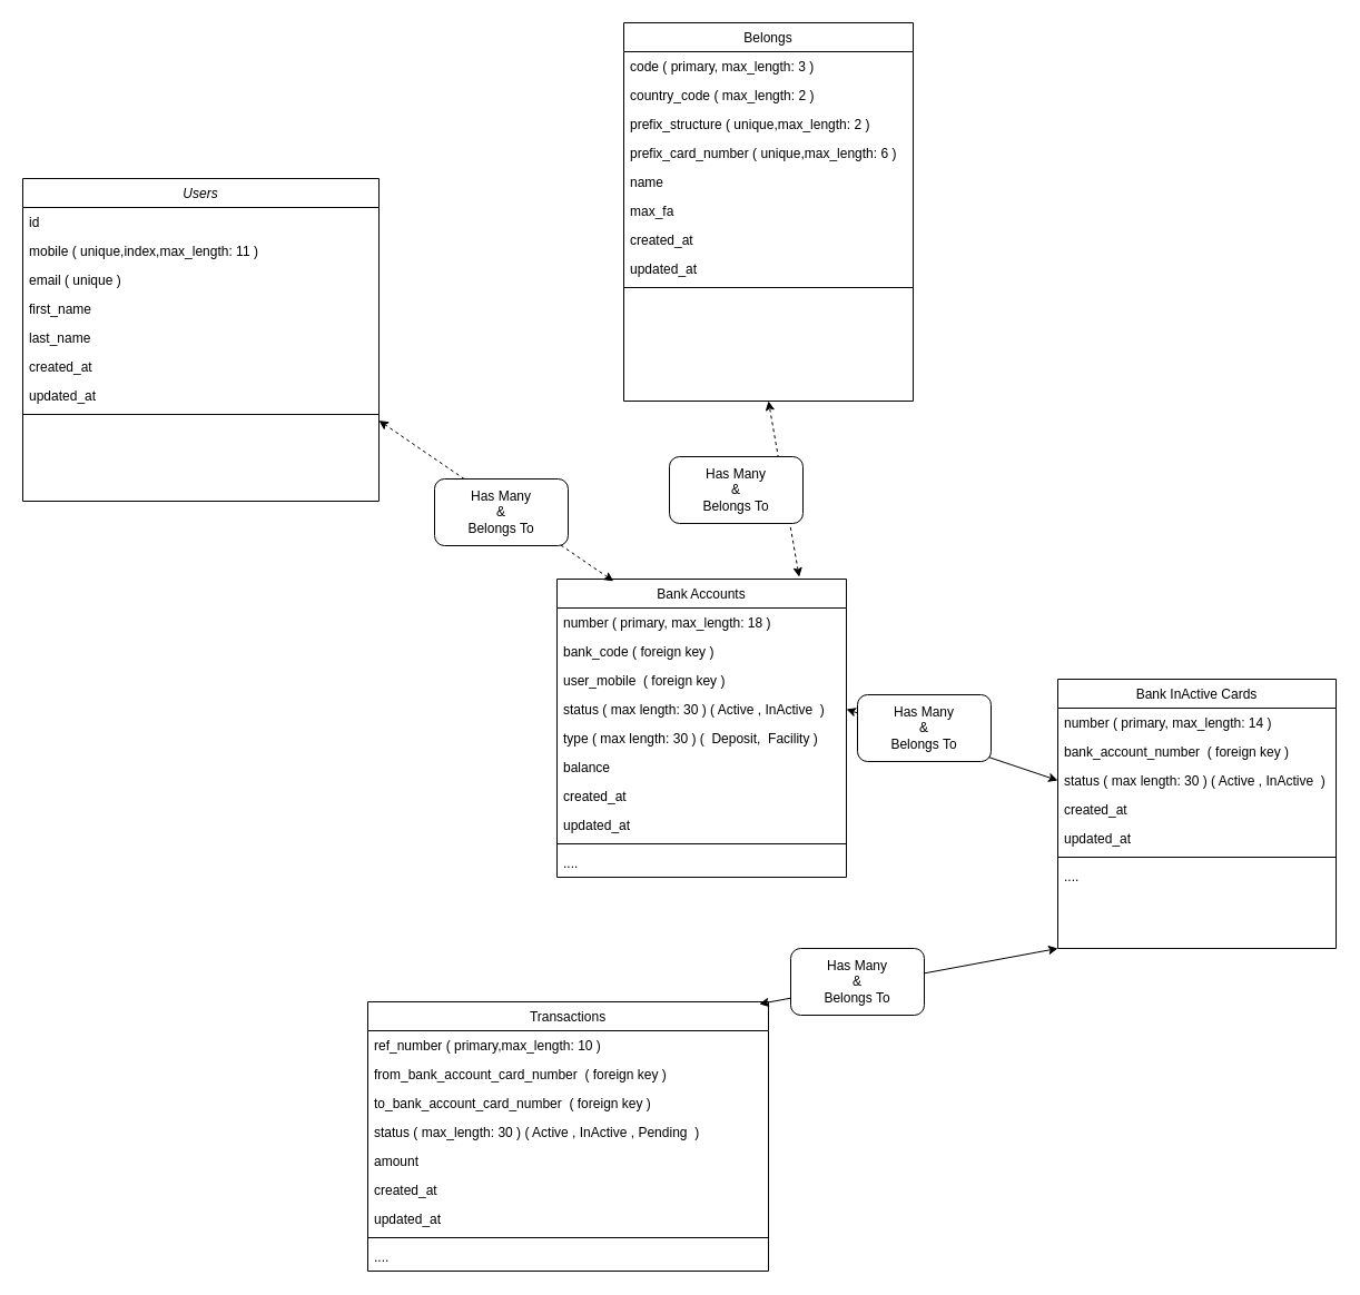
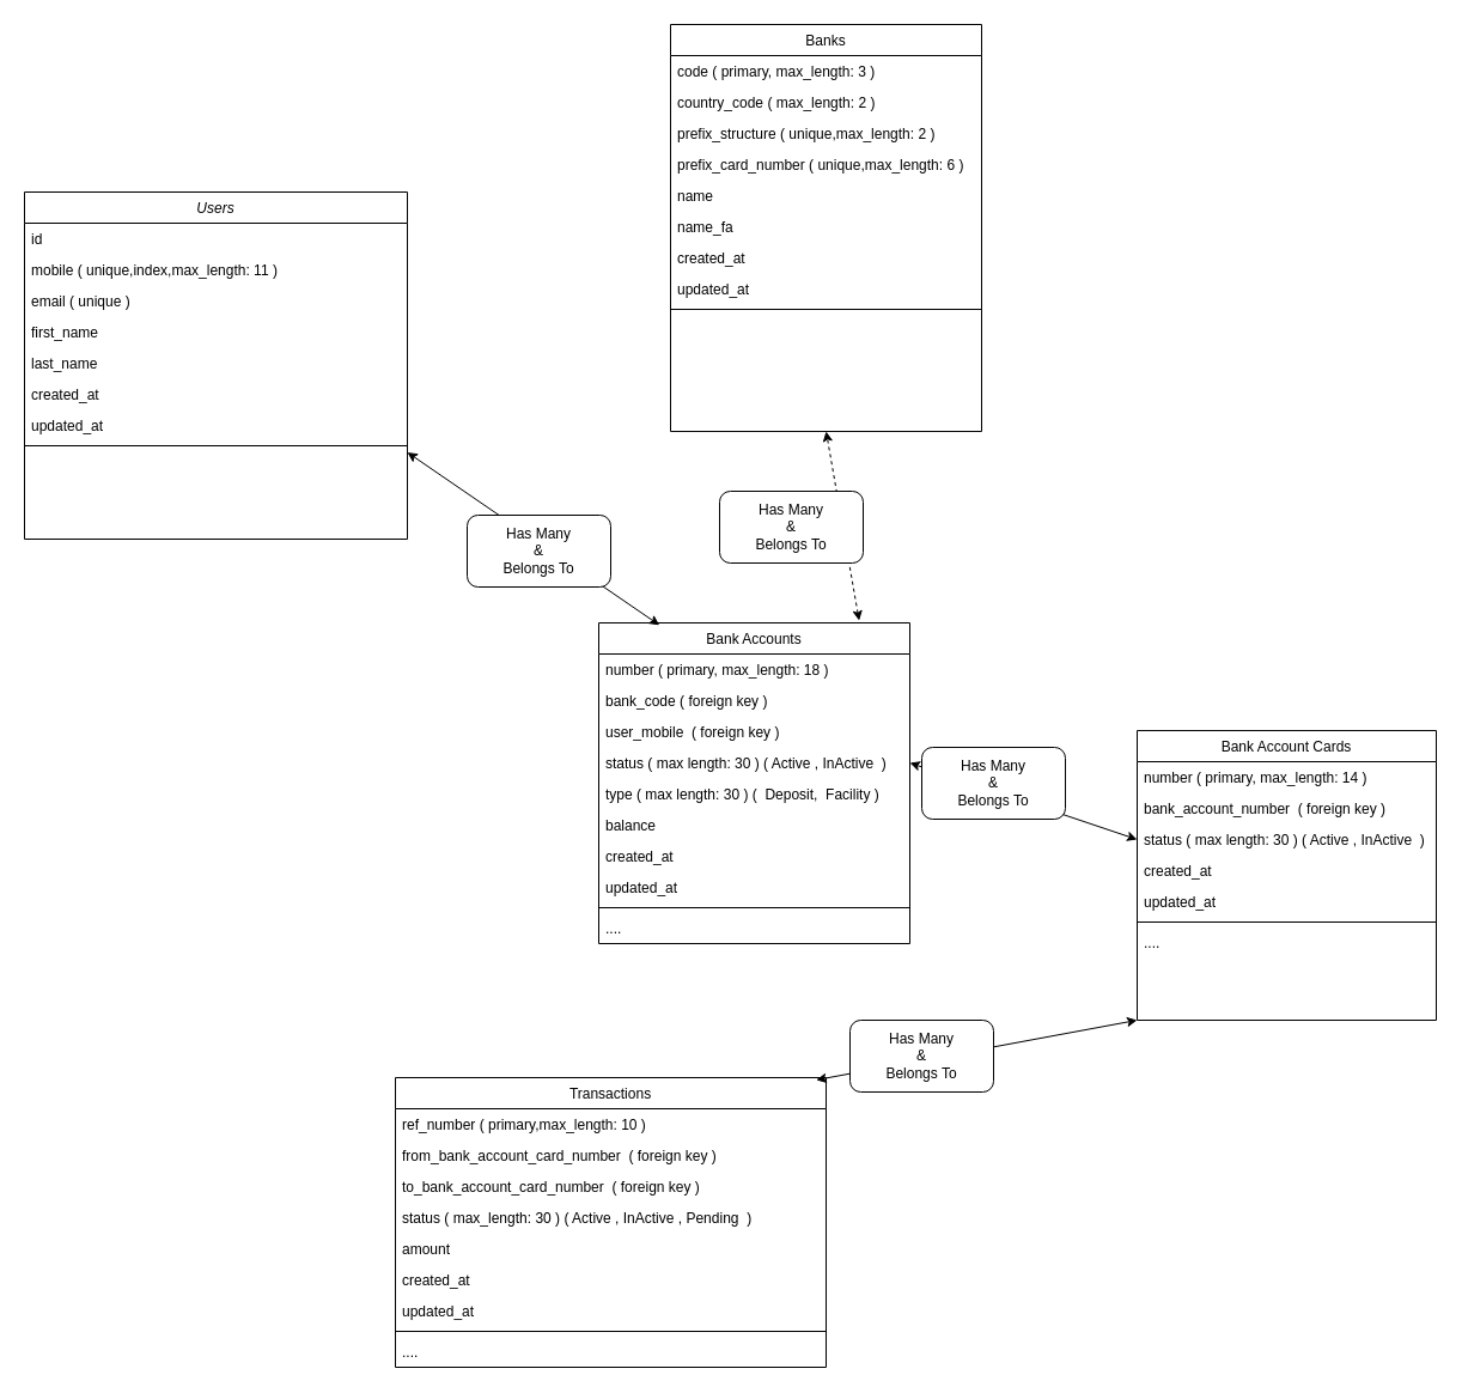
  <mxCell id="0" />
  <mxCell id="1" parent="0" />
  <mxCell id="2" value="Users" style="swimlane;fontStyle=2;align=center;verticalAlign=top;childLayout=stackLayout;horizontal=1;startSize=26;horizontalStack=0;resizeParent=1;resizeLast=0;collapsible=1;marginBottom=0;rounded=0;shadow=0;strokeWidth=1;" parent="1" vertex="1"><mxGeometry x="20" y="160" width="320" height="290" as="geometry"><mxRectangle x="230" y="140" width="160" height="26" as="alternateBounds" /></mxGeometry></mxCell>
  <mxCell id="3" value="id" style="text;align=left;verticalAlign=top;spacingLeft=4;spacingRight=4;overflow=hidden;rotatable=0;points=[[0,0.5],[1,0.5]];portConstraint=eastwest;rounded=0;shadow=0;html=0;" parent="2" vertex="1"><mxGeometry y="26" width="320" height="26" as="geometry" /></mxCell>
  <mxCell id="4" value="mobile ( unique,index,max_length: 11 )" style="text;align=left;verticalAlign=top;spacingLeft=4;spacingRight=4;overflow=hidden;rotatable=0;points=[[0,0.5],[1,0.5]];portConstraint=eastwest;rounded=0;shadow=0;html=0;" parent="2" vertex="1"><mxGeometry y="52" width="320" height="26" as="geometry" /></mxCell>
  <mxCell id="5" value="email ( unique )" style="text;align=left;verticalAlign=top;spacingLeft=4;spacingRight=4;overflow=hidden;rotatable=0;points=[[0,0.5],[1,0.5]];portConstraint=eastwest;rounded=0;shadow=0;html=0;" parent="2" vertex="1"><mxGeometry y="78" width="320" height="26" as="geometry" /></mxCell>
  <mxCell id="6" value="first_name" style="text;align=left;verticalAlign=top;spacingLeft=4;spacingRight=4;overflow=hidden;rotatable=0;points=[[0,0.5],[1,0.5]];portConstraint=eastwest;rounded=0;shadow=0;html=0;" parent="2" vertex="1"><mxGeometry y="104" width="320" height="26" as="geometry" /></mxCell>
  <mxCell id="7" value="last_name" style="text;align=left;verticalAlign=top;spacingLeft=4;spacingRight=4;overflow=hidden;rotatable=0;points=[[0,0.5],[1,0.5]];portConstraint=eastwest;rounded=0;shadow=0;html=0;" parent="2" vertex="1"><mxGeometry y="130" width="320" height="26" as="geometry" /></mxCell>
  <mxCell id="8" value="created_at" style="text;align=left;verticalAlign=top;spacingLeft=4;spacingRight=4;overflow=hidden;rotatable=0;points=[[0,0.5],[1,0.5]];portConstraint=eastwest;rounded=0;shadow=0;html=0;" parent="2" vertex="1"><mxGeometry y="156" width="320" height="26" as="geometry" /></mxCell>
  <mxCell id="9" value="updated_at" style="text;align=left;verticalAlign=top;spacingLeft=4;spacingRight=4;overflow=hidden;rotatable=0;points=[[0,0.5],[1,0.5]];portConstraint=eastwest;rounded=0;shadow=0;html=0;" parent="2" vertex="1"><mxGeometry y="182" width="320" height="26" as="geometry" /></mxCell>
  <mxCell id="10" value="" style="line;html=1;strokeWidth=1;align=left;verticalAlign=middle;spacingTop=-1;spacingLeft=3;spacingRight=3;rotatable=0;labelPosition=right;points=[];portConstraint=eastwest;" parent="2" vertex="1"><mxGeometry y="208" width="320" height="8" as="geometry" /></mxCell>
  <mxCell id="11" value="Bank Accounts" style="swimlane;fontStyle=0;align=center;verticalAlign=top;childLayout=stackLayout;horizontal=1;startSize=26;horizontalStack=0;resizeParent=1;resizeLast=0;collapsible=1;marginBottom=0;rounded=0;shadow=0;strokeWidth=1;" parent="1" vertex="1"><mxGeometry x="500" y="520" width="260" height="268" as="geometry"><mxRectangle x="550" y="140" width="160" height="26" as="alternateBounds" /></mxGeometry></mxCell>
  <mxCell id="12" value="number ( primary, max_length: 18 )" style="text;align=left;verticalAlign=top;spacingLeft=4;spacingRight=4;overflow=hidden;rotatable=0;points=[[0,0.5],[1,0.5]];portConstraint=eastwest;" parent="11" vertex="1"><mxGeometry y="26" width="260" height="26" as="geometry" /></mxCell>
  <mxCell id="13" value="bank_code ( foreign key )" style="text;align=left;verticalAlign=top;spacingLeft=4;spacingRight=4;overflow=hidden;rotatable=0;points=[[0,0.5],[1,0.5]];portConstraint=eastwest;rounded=0;shadow=0;html=0;" parent="11" vertex="1"><mxGeometry y="52" width="260" height="26" as="geometry" /></mxCell>
  <mxCell id="14" value="user_mobile  ( foreign key )" style="text;align=left;verticalAlign=top;spacingLeft=4;spacingRight=4;overflow=hidden;rotatable=0;points=[[0,0.5],[1,0.5]];portConstraint=eastwest;rounded=0;shadow=0;html=0;" parent="11" vertex="1"><mxGeometry y="78" width="260" height="26" as="geometry" /></mxCell>
  <mxCell id="15" value="status ( max length: 30 ) ( Active , InActive  )" style="text;align=left;verticalAlign=top;spacingLeft=4;spacingRight=4;overflow=hidden;rotatable=0;points=[[0,0.5],[1,0.5]];portConstraint=eastwest;rounded=0;shadow=0;html=0;" parent="11" vertex="1"><mxGeometry y="104" width="260" height="26" as="geometry" /></mxCell>
  <mxCell id="16" value="type ( max length: 30 ) (  Deposit,  Facility )" style="text;align=left;verticalAlign=top;spacingLeft=4;spacingRight=4;overflow=hidden;rotatable=0;points=[[0,0.5],[1,0.5]];portConstraint=eastwest;rounded=0;shadow=0;html=0;" parent="11" vertex="1"><mxGeometry y="130" width="260" height="26" as="geometry" /></mxCell>
  <mxCell id="17" value="balance " style="text;align=left;verticalAlign=top;spacingLeft=4;spacingRight=4;overflow=hidden;rotatable=0;points=[[0,0.5],[1,0.5]];portConstraint=eastwest;rounded=0;shadow=0;html=0;" parent="11" vertex="1"><mxGeometry y="156" width="260" height="26" as="geometry" /></mxCell>
  <mxCell id="18" value="created_at" style="text;align=left;verticalAlign=top;spacingLeft=4;spacingRight=4;overflow=hidden;rotatable=0;points=[[0,0.5],[1,0.5]];portConstraint=eastwest;rounded=0;shadow=0;html=0;" parent="11" vertex="1"><mxGeometry y="182" width="260" height="26" as="geometry" /></mxCell>
  <mxCell id="19" value="updated_at" style="text;align=left;verticalAlign=top;spacingLeft=4;spacingRight=4;overflow=hidden;rotatable=0;points=[[0,0.5],[1,0.5]];portConstraint=eastwest;rounded=0;shadow=0;html=0;" parent="11" vertex="1"><mxGeometry y="208" width="260" height="26" as="geometry" /></mxCell>
  <mxCell id="20" value="" style="line;html=1;strokeWidth=1;align=left;verticalAlign=middle;spacingTop=-1;spacingLeft=3;spacingRight=3;rotatable=0;labelPosition=right;points=[];portConstraint=eastwest;" parent="11" vertex="1"><mxGeometry y="234" width="260" height="8" as="geometry" /></mxCell>
  <mxCell id="21" value="...." style="text;align=left;verticalAlign=top;spacingLeft=4;spacingRight=4;overflow=hidden;rotatable=0;points=[[0,0.5],[1,0.5]];portConstraint=eastwest;" parent="11" vertex="1"><mxGeometry y="242" width="260" height="26" as="geometry" /></mxCell>
- <mxCell id="22" value="Belongs" style="swimlane;fontStyle=0;align=center;verticalAlign=top;childLayout=stackLayout;horizontal=1;startSize=26;horizontalStack=0;resizeParent=1;resizeLast=0;collapsible=1;marginBottom=0;rounded=0;shadow=0;strokeWidth=1;" parent="1" vertex="1"><mxGeometry x="560" y="20" width="260" height="340" as="geometry"><mxRectangle x="550" y="140" width="160" height="26" as="alternateBounds" /></mxGeometry></mxCell>
+ <mxCell id="22" value="Banks" style="swimlane;fontStyle=0;align=center;verticalAlign=top;childLayout=stackLayout;horizontal=1;startSize=26;horizontalStack=0;resizeParent=1;resizeLast=0;collapsible=1;marginBottom=0;rounded=0;shadow=0;strokeWidth=1;" parent="1" vertex="1"><mxGeometry x="560" y="20" width="260" height="340" as="geometry"><mxRectangle x="550" y="140" width="160" height="26" as="alternateBounds" /></mxGeometry></mxCell>
  <mxCell id="23" value="code ( primary, max_length: 3 )" style="text;align=left;verticalAlign=top;spacingLeft=4;spacingRight=4;overflow=hidden;rotatable=0;points=[[0,0.5],[1,0.5]];portConstraint=eastwest;rounded=0;shadow=0;html=0;" parent="22" vertex="1"><mxGeometry y="26" width="260" height="26" as="geometry" /></mxCell>
  <mxCell id="24" value="country_code ( max_length: 2 )" style="text;align=left;verticalAlign=top;spacingLeft=4;spacingRight=4;overflow=hidden;rotatable=0;points=[[0,0.5],[1,0.5]];portConstraint=eastwest;rounded=0;shadow=0;html=0;" parent="22" vertex="1"><mxGeometry y="52" width="260" height="26" as="geometry" /></mxCell>
  <mxCell id="25" value="prefix_structure ( unique,max_length: 2 )" style="text;align=left;verticalAlign=top;spacingLeft=4;spacingRight=4;overflow=hidden;rotatable=0;points=[[0,0.5],[1,0.5]];portConstraint=eastwest;rounded=0;shadow=0;html=0;" parent="22" vertex="1"><mxGeometry y="78" width="260" height="26" as="geometry" /></mxCell>
  <mxCell id="26" value="prefix_card_number ( unique,max_length: 6 )" style="text;align=left;verticalAlign=top;spacingLeft=4;spacingRight=4;overflow=hidden;rotatable=0;points=[[0,0.5],[1,0.5]];portConstraint=eastwest;rounded=0;shadow=0;html=0;" parent="22" vertex="1"><mxGeometry y="104" width="260" height="26" as="geometry" /></mxCell>
  <mxCell id="27" value="name" style="text;align=left;verticalAlign=top;spacingLeft=4;spacingRight=4;overflow=hidden;rotatable=0;points=[[0,0.5],[1,0.5]];portConstraint=eastwest;rounded=0;shadow=0;html=0;" parent="22" vertex="1"><mxGeometry y="130" width="260" height="26" as="geometry" /></mxCell>
- <mxCell id="28" value="max_fa" style="text;align=left;verticalAlign=top;spacingLeft=4;spacingRight=4;overflow=hidden;rotatable=0;points=[[0,0.5],[1,0.5]];portConstraint=eastwest;rounded=0;shadow=0;html=0;" parent="22" vertex="1"><mxGeometry y="156" width="260" height="26" as="geometry" /></mxCell>
+ <mxCell id="28" value="name_fa" style="text;align=left;verticalAlign=top;spacingLeft=4;spacingRight=4;overflow=hidden;rotatable=0;points=[[0,0.5],[1,0.5]];portConstraint=eastwest;rounded=0;shadow=0;html=0;" parent="22" vertex="1"><mxGeometry y="156" width="260" height="26" as="geometry" /></mxCell>
  <mxCell id="29" value="created_at" style="text;align=left;verticalAlign=top;spacingLeft=4;spacingRight=4;overflow=hidden;rotatable=0;points=[[0,0.5],[1,0.5]];portConstraint=eastwest;rounded=0;shadow=0;html=0;" parent="22" vertex="1"><mxGeometry y="182" width="260" height="26" as="geometry" /></mxCell>
  <mxCell id="30" value="updated_at" style="text;align=left;verticalAlign=top;spacingLeft=4;spacingRight=4;overflow=hidden;rotatable=0;points=[[0,0.5],[1,0.5]];portConstraint=eastwest;rounded=0;shadow=0;html=0;" parent="22" vertex="1"><mxGeometry y="208" width="260" height="26" as="geometry" /></mxCell>
  <mxCell id="31" value="" style="line;html=1;strokeWidth=1;align=left;verticalAlign=middle;spacingTop=-1;spacingLeft=3;spacingRight=3;rotatable=0;labelPosition=right;points=[];portConstraint=eastwest;" parent="22" vertex="1"><mxGeometry y="234" width="260" height="8" as="geometry" /></mxCell>
- <mxCell id="32" value="Bank InActive Cards" style="swimlane;fontStyle=0;align=center;verticalAlign=top;childLayout=stackLayout;horizontal=1;startSize=26;horizontalStack=0;resizeParent=1;resizeLast=0;collapsible=1;marginBottom=0;rounded=0;shadow=0;strokeWidth=1;" parent="1" vertex="1"><mxGeometry x="950" y="610" width="250" height="242" as="geometry"><mxRectangle x="550" y="140" width="160" height="26" as="alternateBounds" /></mxGeometry></mxCell>
+ <mxCell id="32" value="Bank Account Cards" style="swimlane;fontStyle=0;align=center;verticalAlign=top;childLayout=stackLayout;horizontal=1;startSize=26;horizontalStack=0;resizeParent=1;resizeLast=0;collapsible=1;marginBottom=0;rounded=0;shadow=0;strokeWidth=1;" parent="1" vertex="1"><mxGeometry x="950" y="610" width="250" height="242" as="geometry"><mxRectangle x="550" y="140" width="160" height="26" as="alternateBounds" /></mxGeometry></mxCell>
  <mxCell id="33" value="number ( primary, max_length: 14 )" style="text;align=left;verticalAlign=top;spacingLeft=4;spacingRight=4;overflow=hidden;rotatable=0;points=[[0,0.5],[1,0.5]];portConstraint=eastwest;" parent="32" vertex="1"><mxGeometry y="26" width="250" height="26" as="geometry" /></mxCell>
  <mxCell id="34" value="bank_account_number  ( foreign key )" style="text;align=left;verticalAlign=top;spacingLeft=4;spacingRight=4;overflow=hidden;rotatable=0;points=[[0,0.5],[1,0.5]];portConstraint=eastwest;rounded=0;shadow=0;html=0;" parent="32" vertex="1"><mxGeometry y="52" width="250" height="26" as="geometry" /></mxCell>
  <mxCell id="35" value="status ( max length: 30 ) ( Active , InActive  )" style="text;align=left;verticalAlign=top;spacingLeft=4;spacingRight=4;overflow=hidden;rotatable=0;points=[[0,0.5],[1,0.5]];portConstraint=eastwest;rounded=0;shadow=0;html=0;" parent="32" vertex="1"><mxGeometry y="78" width="250" height="26" as="geometry" /></mxCell>
  <mxCell id="36" value="created_at" style="text;align=left;verticalAlign=top;spacingLeft=4;spacingRight=4;overflow=hidden;rotatable=0;points=[[0,0.5],[1,0.5]];portConstraint=eastwest;rounded=0;shadow=0;html=0;" parent="32" vertex="1"><mxGeometry y="104" width="250" height="26" as="geometry" /></mxCell>
  <mxCell id="37" value="updated_at" style="text;align=left;verticalAlign=top;spacingLeft=4;spacingRight=4;overflow=hidden;rotatable=0;points=[[0,0.5],[1,0.5]];portConstraint=eastwest;rounded=0;shadow=0;html=0;" parent="32" vertex="1"><mxGeometry y="130" width="250" height="26" as="geometry" /></mxCell>
  <mxCell id="38" value="" style="line;html=1;strokeWidth=1;align=left;verticalAlign=middle;spacingTop=-1;spacingLeft=3;spacingRight=3;rotatable=0;labelPosition=right;points=[];portConstraint=eastwest;" parent="32" vertex="1"><mxGeometry y="156" width="250" height="8" as="geometry" /></mxCell>
  <mxCell id="39" value="...." style="text;align=left;verticalAlign=top;spacingLeft=4;spacingRight=4;overflow=hidden;rotatable=0;points=[[0,0.5],[1,0.5]];portConstraint=eastwest;" parent="32" vertex="1"><mxGeometry y="164" width="250" height="26" as="geometry" /></mxCell>
  <mxCell id="40" value="" style="endArrow=classic;startArrow=classic;html=1;rounded=0;exitX=0.837;exitY=-0.007;exitDx=0;exitDy=0;exitPerimeter=0;entryX=0.5;entryY=1;entryDx=0;entryDy=0;dashed=1;" parent="1" source="11" target="22" edge="1"><mxGeometry width="50" height="50" relative="1" as="geometry"><mxPoint x="470" y="390" as="sourcePoint" /><mxPoint x="520" y="340" as="targetPoint" /></mxGeometry></mxCell>
  <mxCell id="41" value="" style="endArrow=classic;startArrow=classic;html=1;rounded=0;entryX=0;entryY=0.5;entryDx=0;entryDy=0;exitX=1;exitY=0.5;exitDx=0;exitDy=0;" parent="1" source="15" edge="1"><mxGeometry width="50" height="50" relative="1" as="geometry"><mxPoint x="470" y="490" as="sourcePoint" /><mxPoint x="950" y="701" as="targetPoint" /></mxGeometry></mxCell>
  <mxCell id="42" value="Has Many&lt;br&gt;&amp;amp;&lt;br&gt;Belongs To" style="rounded=1;whiteSpace=wrap;html=1;" parent="1" vertex="1"><mxGeometry x="601" y="410" width="120" height="60" as="geometry" /></mxCell>
- <mxCell id="43" value="" style="endArrow=classic;startArrow=classic;html=1;rounded=0;entryX=1;entryY=0.75;entryDx=0;entryDy=0;exitX=0.195;exitY=0.007;exitDx=0;exitDy=0;exitPerimeter=0;dashed=1;" parent="1" source="11" target="2" edge="1"><mxGeometry width="50" height="50" relative="1" as="geometry"><mxPoint x="470" y="390" as="sourcePoint" /><mxPoint x="520" y="340" as="targetPoint" /></mxGeometry></mxCell>
+ <mxCell id="43" value="" style="endArrow=classic;startArrow=classic;html=1;rounded=0;entryX=1;entryY=0.75;entryDx=0;entryDy=0;exitX=0.195;exitY=0.007;exitDx=0;exitDy=0;exitPerimeter=0;" parent="1" source="11" target="2" edge="1"><mxGeometry width="50" height="50" relative="1" as="geometry"><mxPoint x="470" y="390" as="sourcePoint" /><mxPoint x="520" y="340" as="targetPoint" /></mxGeometry></mxCell>
  <mxCell id="44" value="Has Many&lt;br&gt;&amp;amp;&lt;br&gt;Belongs To" style="rounded=1;whiteSpace=wrap;html=1;" parent="1" vertex="1"><mxGeometry x="390" y="430" width="120" height="60" as="geometry" /></mxCell>
  <mxCell id="45" value="Has Many&lt;br&gt;&amp;amp;&lt;br&gt;Belongs To" style="rounded=1;whiteSpace=wrap;html=1;" parent="1" vertex="1"><mxGeometry x="770" y="624" width="120" height="60" as="geometry" /></mxCell>
  <mxCell id="46" value="Transactions" style="swimlane;fontStyle=0;align=center;verticalAlign=top;childLayout=stackLayout;horizontal=1;startSize=26;horizontalStack=0;resizeParent=1;resizeLast=0;collapsible=1;marginBottom=0;rounded=0;shadow=0;strokeWidth=1;" parent="1" vertex="1"><mxGeometry x="330" y="900" width="360" height="242" as="geometry"><mxRectangle x="550" y="140" width="160" height="26" as="alternateBounds" /></mxGeometry></mxCell>
  <mxCell id="47" value="ref_number ( primary,max_length: 10 )" style="text;align=left;verticalAlign=top;spacingLeft=4;spacingRight=4;overflow=hidden;rotatable=0;points=[[0,0.5],[1,0.5]];portConstraint=eastwest;" parent="46" vertex="1"><mxGeometry y="26" width="360" height="26" as="geometry" /></mxCell>
  <mxCell id="48" value="from_bank_account_card_number  ( foreign key )" style="text;align=left;verticalAlign=top;spacingLeft=4;spacingRight=4;overflow=hidden;rotatable=0;points=[[0,0.5],[1,0.5]];portConstraint=eastwest;rounded=0;shadow=0;html=0;" parent="46" vertex="1"><mxGeometry y="52" width="360" height="26" as="geometry" /></mxCell>
  <mxCell id="49" value="to_bank_account_card_number  ( foreign key )" style="text;align=left;verticalAlign=top;spacingLeft=4;spacingRight=4;overflow=hidden;rotatable=0;points=[[0,0.5],[1,0.5]];portConstraint=eastwest;rounded=0;shadow=0;html=0;" parent="46" vertex="1"><mxGeometry y="78" width="360" height="26" as="geometry" /></mxCell>
  <mxCell id="50" value="status ( max_length: 30 ) ( Active , InActive , Pending  )" style="text;align=left;verticalAlign=top;spacingLeft=4;spacingRight=4;overflow=hidden;rotatable=0;points=[[0,0.5],[1,0.5]];portConstraint=eastwest;rounded=0;shadow=0;html=0;" parent="46" vertex="1"><mxGeometry y="104" width="360" height="26" as="geometry" /></mxCell>
  <mxCell id="51" value="amount" style="text;align=left;verticalAlign=top;spacingLeft=4;spacingRight=4;overflow=hidden;rotatable=0;points=[[0,0.5],[1,0.5]];portConstraint=eastwest;rounded=0;shadow=0;html=0;" parent="46" vertex="1"><mxGeometry y="130" width="360" height="26" as="geometry" /></mxCell>
  <mxCell id="52" value="created_at" style="text;align=left;verticalAlign=top;spacingLeft=4;spacingRight=4;overflow=hidden;rotatable=0;points=[[0,0.5],[1,0.5]];portConstraint=eastwest;rounded=0;shadow=0;html=0;" parent="46" vertex="1"><mxGeometry y="156" width="360" height="26" as="geometry" /></mxCell>
  <mxCell id="53" value="updated_at" style="text;align=left;verticalAlign=top;spacingLeft=4;spacingRight=4;overflow=hidden;rotatable=0;points=[[0,0.5],[1,0.5]];portConstraint=eastwest;rounded=0;shadow=0;html=0;" parent="46" vertex="1"><mxGeometry y="182" width="360" height="26" as="geometry" /></mxCell>
  <mxCell id="54" value="" style="line;html=1;strokeWidth=1;align=left;verticalAlign=middle;spacingTop=-1;spacingLeft=3;spacingRight=3;rotatable=0;labelPosition=right;points=[];portConstraint=eastwest;" parent="46" vertex="1"><mxGeometry y="208" width="360" height="8" as="geometry" /></mxCell>
  <mxCell id="55" value="...." style="text;align=left;verticalAlign=top;spacingLeft=4;spacingRight=4;overflow=hidden;rotatable=0;points=[[0,0.5],[1,0.5]];portConstraint=eastwest;" parent="46" vertex="1"><mxGeometry y="216" width="360" height="26" as="geometry" /></mxCell>
  <mxCell id="56" value="" style="endArrow=classic;startArrow=classic;html=1;rounded=0;entryX=0;entryY=1;entryDx=0;entryDy=0;exitX=0.977;exitY=0.008;exitDx=0;exitDy=0;exitPerimeter=0;" parent="1" source="46" target="32" edge="1"><mxGeometry width="50" height="50" relative="1" as="geometry"><mxPoint x="540" y="820" as="sourcePoint" /><mxPoint x="590" y="770" as="targetPoint" /></mxGeometry></mxCell>
  <mxCell id="57" value="Has Many&lt;br&gt;&amp;amp;&lt;br&gt;Belongs To" style="rounded=1;whiteSpace=wrap;html=1;" parent="1" vertex="1"><mxGeometry x="710" y="852" width="120" height="60" as="geometry" /></mxCell>
